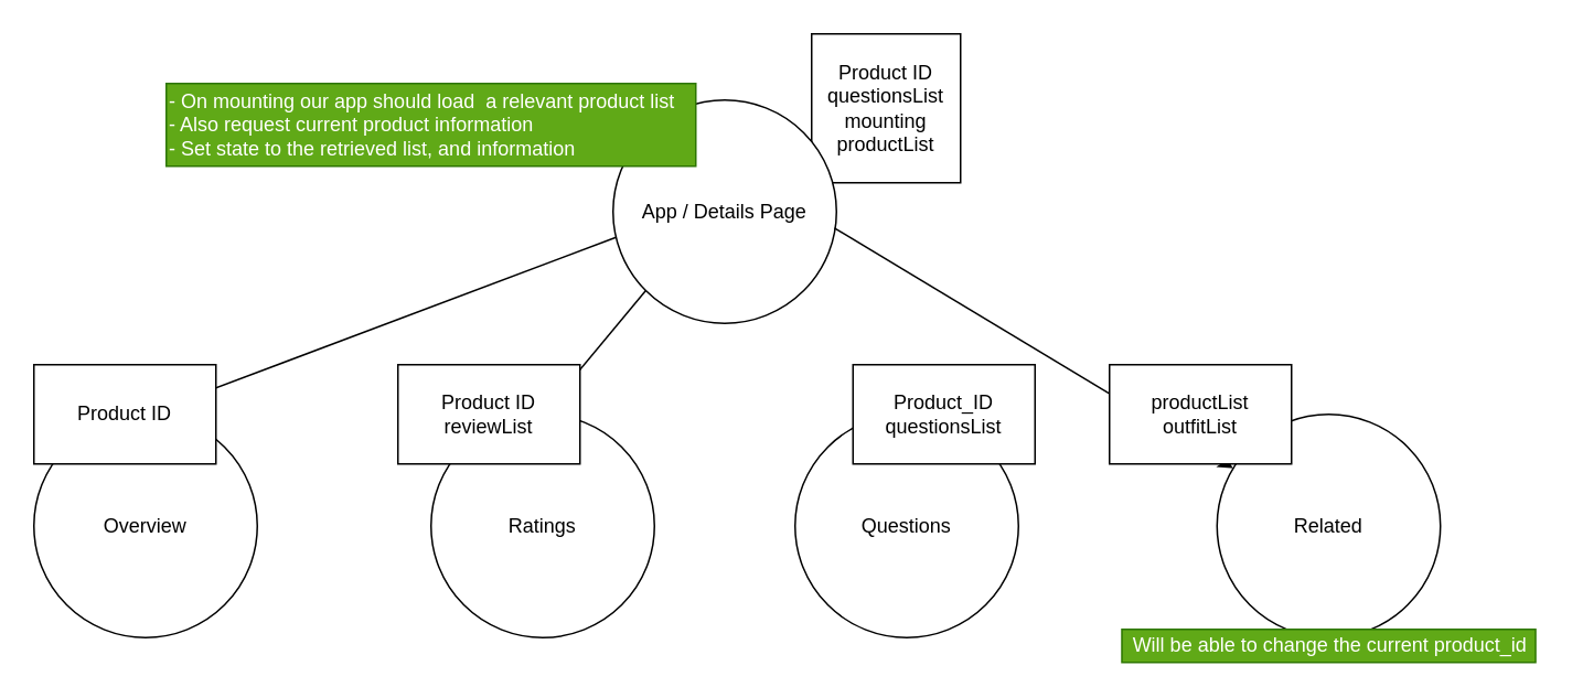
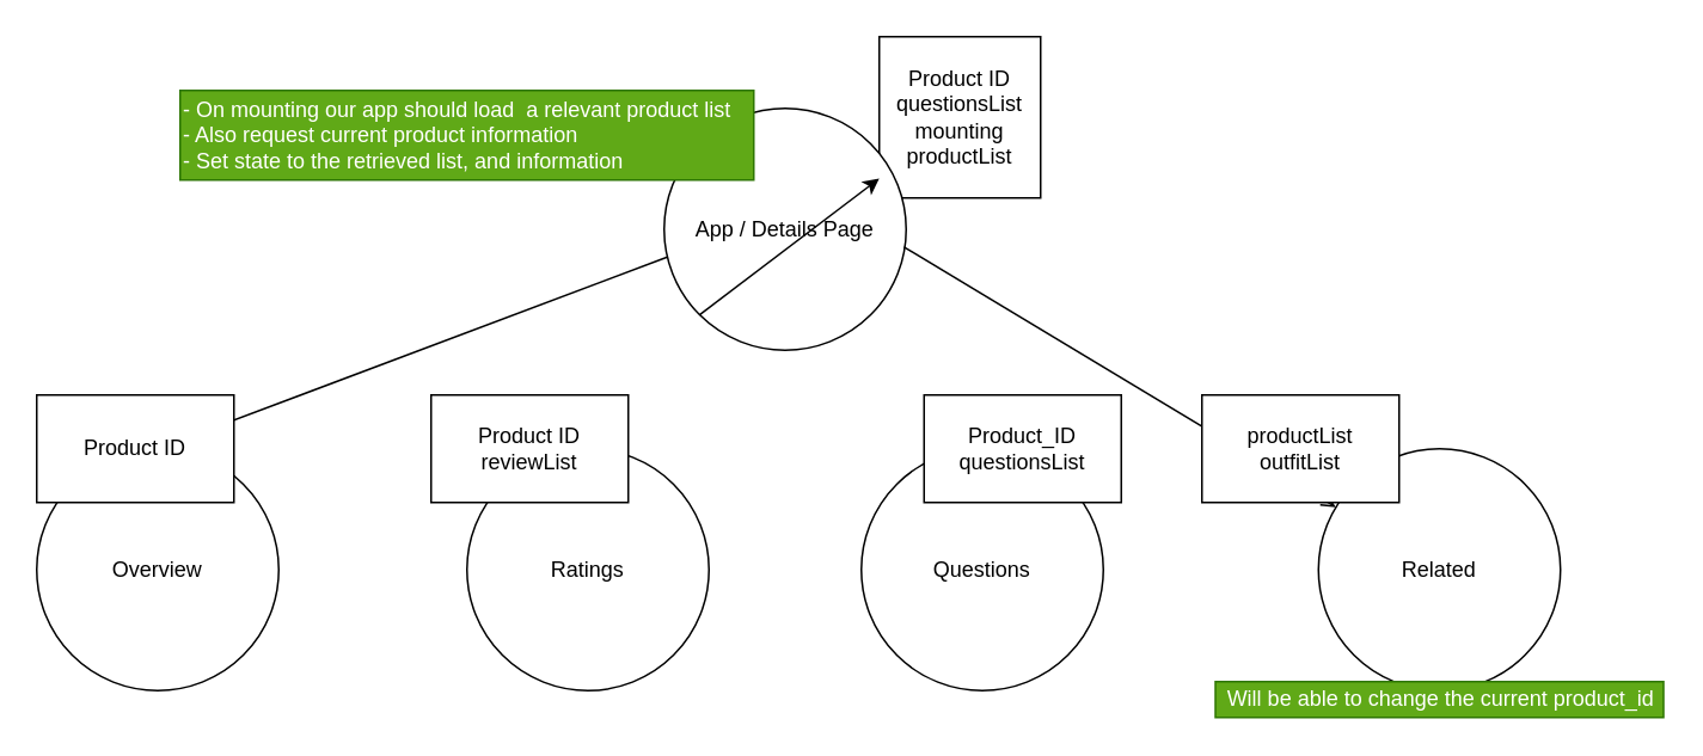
  <mxCell id="0" />
  <mxCell id="1" parent="0" />
  <mxCell id="2" value="Product ID&lt;br&gt;questionsList&lt;br&gt;mounting&lt;br&gt;productList" style="whiteSpace=wrap;html=1;aspect=fixed;" parent="1" vertex="1"><mxGeometry x="490" y="20" width="90" height="90" as="geometry" /></mxCell>
  <mxCell id="3" value="Overview" style="ellipse;whiteSpace=wrap;html=1;aspect=fixed;" parent="1" vertex="1"><mxGeometry x="20" y="250" width="135" height="135" as="geometry" /></mxCell>
  <mxCell id="4" value="App / Details Page" style="ellipse;whiteSpace=wrap;html=1;aspect=fixed;" parent="1" vertex="1"><mxGeometry x="370" y="60" width="135" height="135" as="geometry" /></mxCell>
  <mxCell id="5" value="Ratings" style="ellipse;whiteSpace=wrap;html=1;aspect=fixed;" parent="1" vertex="1"><mxGeometry x="260" y="250" width="135" height="135" as="geometry" /></mxCell>
  <mxCell id="6" value="Questions" style="ellipse;whiteSpace=wrap;html=1;aspect=fixed;" parent="1" vertex="1"><mxGeometry x="480" y="250" width="135" height="135" as="geometry" /></mxCell>
  <mxCell id="7" value="" style="endArrow=classic;html=1;entryX=0.5;entryY=0;entryDx=0;entryDy=0;exitX=0.013;exitY=0.615;exitDx=0;exitDy=0;exitPerimeter=0;" parent="1" source="4" target="3" edge="1"><mxGeometry width="50" height="50" relative="1" as="geometry"><mxPoint x="230" y="340" as="sourcePoint" /><mxPoint x="94.637" y="219.185" as="targetPoint" /></mxGeometry></mxCell>
- <mxCell id="8" value="" style="endArrow=classic;html=1;exitX=0;exitY=1;exitDx=0;exitDy=0;entryX=0.5;entryY=0;entryDx=0;entryDy=0;" parent="1" source="4" target="5" edge="1"><mxGeometry width="50" height="50" relative="1" as="geometry"><mxPoint x="455.5" y="175" as="sourcePoint" /><mxPoint x="440" y="349" as="targetPoint" /></mxGeometry></mxCell>
+ <mxCell id="8" value="" style="endArrow=classic;html=1;exitX=0;exitY=1;exitDx=0;exitDy=0;" parent="1" source="4" target="2" edge="1"><mxGeometry width="50" height="50" relative="1" as="geometry"><mxPoint x="455.5" y="175" as="sourcePoint" /><mxPoint x="440" y="349" as="targetPoint" /></mxGeometry></mxCell>
  <mxCell id="9" value="Related" style="ellipse;whiteSpace=wrap;html=1;aspect=fixed;" parent="1" vertex="1"><mxGeometry x="735" y="250" width="135" height="135" as="geometry" /></mxCell>
- <mxCell id="10" value="" style="endArrow=classic;html=1;exitX=0.991;exitY=0.573;exitDx=0;exitDy=0;exitPerimeter=0;" parent="1" source="4" target="9" edge="1"><mxGeometry width="50" height="50" relative="1" as="geometry"><mxPoint x="454.5" y="505" as="sourcePoint" /><mxPoint x="454.5" y="530" as="targetPoint" /></mxGeometry></mxCell>
+ <mxCell id="10" value="" style="endArrow=open;html=1;exitX=0.991;exitY=0.573;exitDx=0;exitDy=0;exitPerimeter=0;" parent="1" source="4" target="9" edge="1"><mxGeometry width="50" height="50" relative="1" as="geometry"><mxPoint x="454.5" y="505" as="sourcePoint" /><mxPoint x="454.5" y="530" as="targetPoint" /></mxGeometry></mxCell>
  <mxCell id="11" value="Product ID" style="rounded=0;whiteSpace=wrap;html=1;" parent="1" vertex="1"><mxGeometry x="20" y="220" width="110" height="60" as="geometry" /></mxCell>
  <mxCell id="12" value="Product ID&lt;br&gt;reviewList" style="rounded=0;whiteSpace=wrap;html=1;" parent="1" vertex="1"><mxGeometry x="240" y="220" width="110" height="60" as="geometry" /></mxCell>
  <mxCell id="13" value="productList&lt;br&gt;outfitList" style="rounded=0;whiteSpace=wrap;html=1;" parent="1" vertex="1"><mxGeometry x="670" y="220" width="110" height="60" as="geometry" /></mxCell>
  <mxCell id="14" value="Will be able to change the current product_id" style="text;html=1;align=center;verticalAlign=middle;resizable=0;points=[];autosize=1;strokeColor=#2D7600;fillColor=#60a917;fontColor=#ffffff;" parent="1" vertex="1"><mxGeometry x="677.5" y="380" width="250" height="20" as="geometry" /></mxCell>
  <mxCell id="15" value="Product_ID&lt;br&gt;questionsList" style="rounded=0;whiteSpace=wrap;html=1;" parent="1" vertex="1"><mxGeometry x="515" y="220" width="110" height="60" as="geometry" /></mxCell>
  <mxCell id="16" value="- On mounting our app should load&amp;nbsp; a relevant product list&lt;br&gt;- Also request current product information&lt;br&gt;- Set state to the retrieved list, and information" style="text;html=1;align=left;verticalAlign=middle;resizable=0;points=[];autosize=1;strokeColor=#2D7600;fillColor=#60a917;fontColor=#ffffff;" parent="1" vertex="1"><mxGeometry x="100" y="50" width="320" height="50" as="geometry" /></mxCell>
